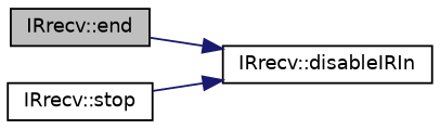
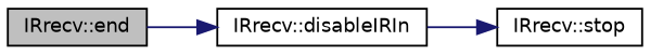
  digraph {
    rankdir=LR
    node [color=black fillcolor=white fontname=Helvetica fontsize=10 shape=record style=filled]
    edge [color=midnightblue fontname=Helvetica fontsize=10 labelfontname=Helvetica labelfontsize=10 style=solid]
    n1 [fillcolor=grey75 fontcolor=black height=0.2 label="IRrecv::end" width=0.4]
    n2 [height=0.2 label="IRrecv::disableIRIn" width=0.4]
    n3 [height=0.2 label="IRrecv::stop" width=0.4]
    n1 -> n2
-   n3 -> n2
+   n2 -> n3
  }
